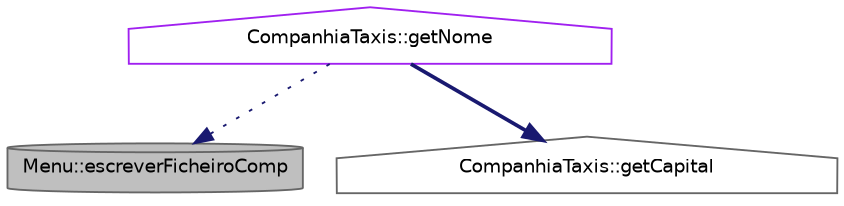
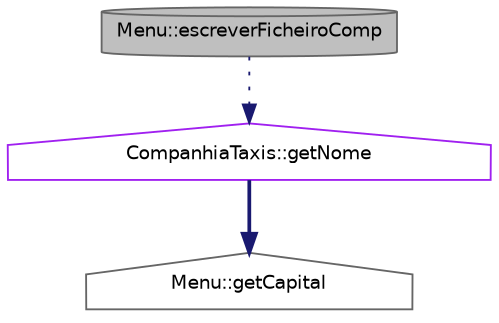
  digraph {
    rankdir=TB
    node [color=gray40 fillcolor=white fontname=Helvetica fontsize=10 shape=house style=filled]
    edge [color=midnightblue fontname=Helvetica fontsize=10 labelfontname=Helvetica labelfontsize=10]
    n1 [fillcolor=grey75 fontcolor=black height=0.2 label="Menu::escreverFicheiroComp" shape=cylinder width=0.4]
    n2 [color=purple height=0.2 label="CompanhiaTaxis::getNome" width=0.4]
-   n3 [height=0.2 label="CompanhiaTaxis::getCapital" width=0.4]
-   n2 -> n1 [style=dotted]
+   n3 [height=0.2 label="Menu::getCapital" width=0.4]
+   n1 -> n2 [style=dotted]
    n2 -> n3 [style=bold]
  }
